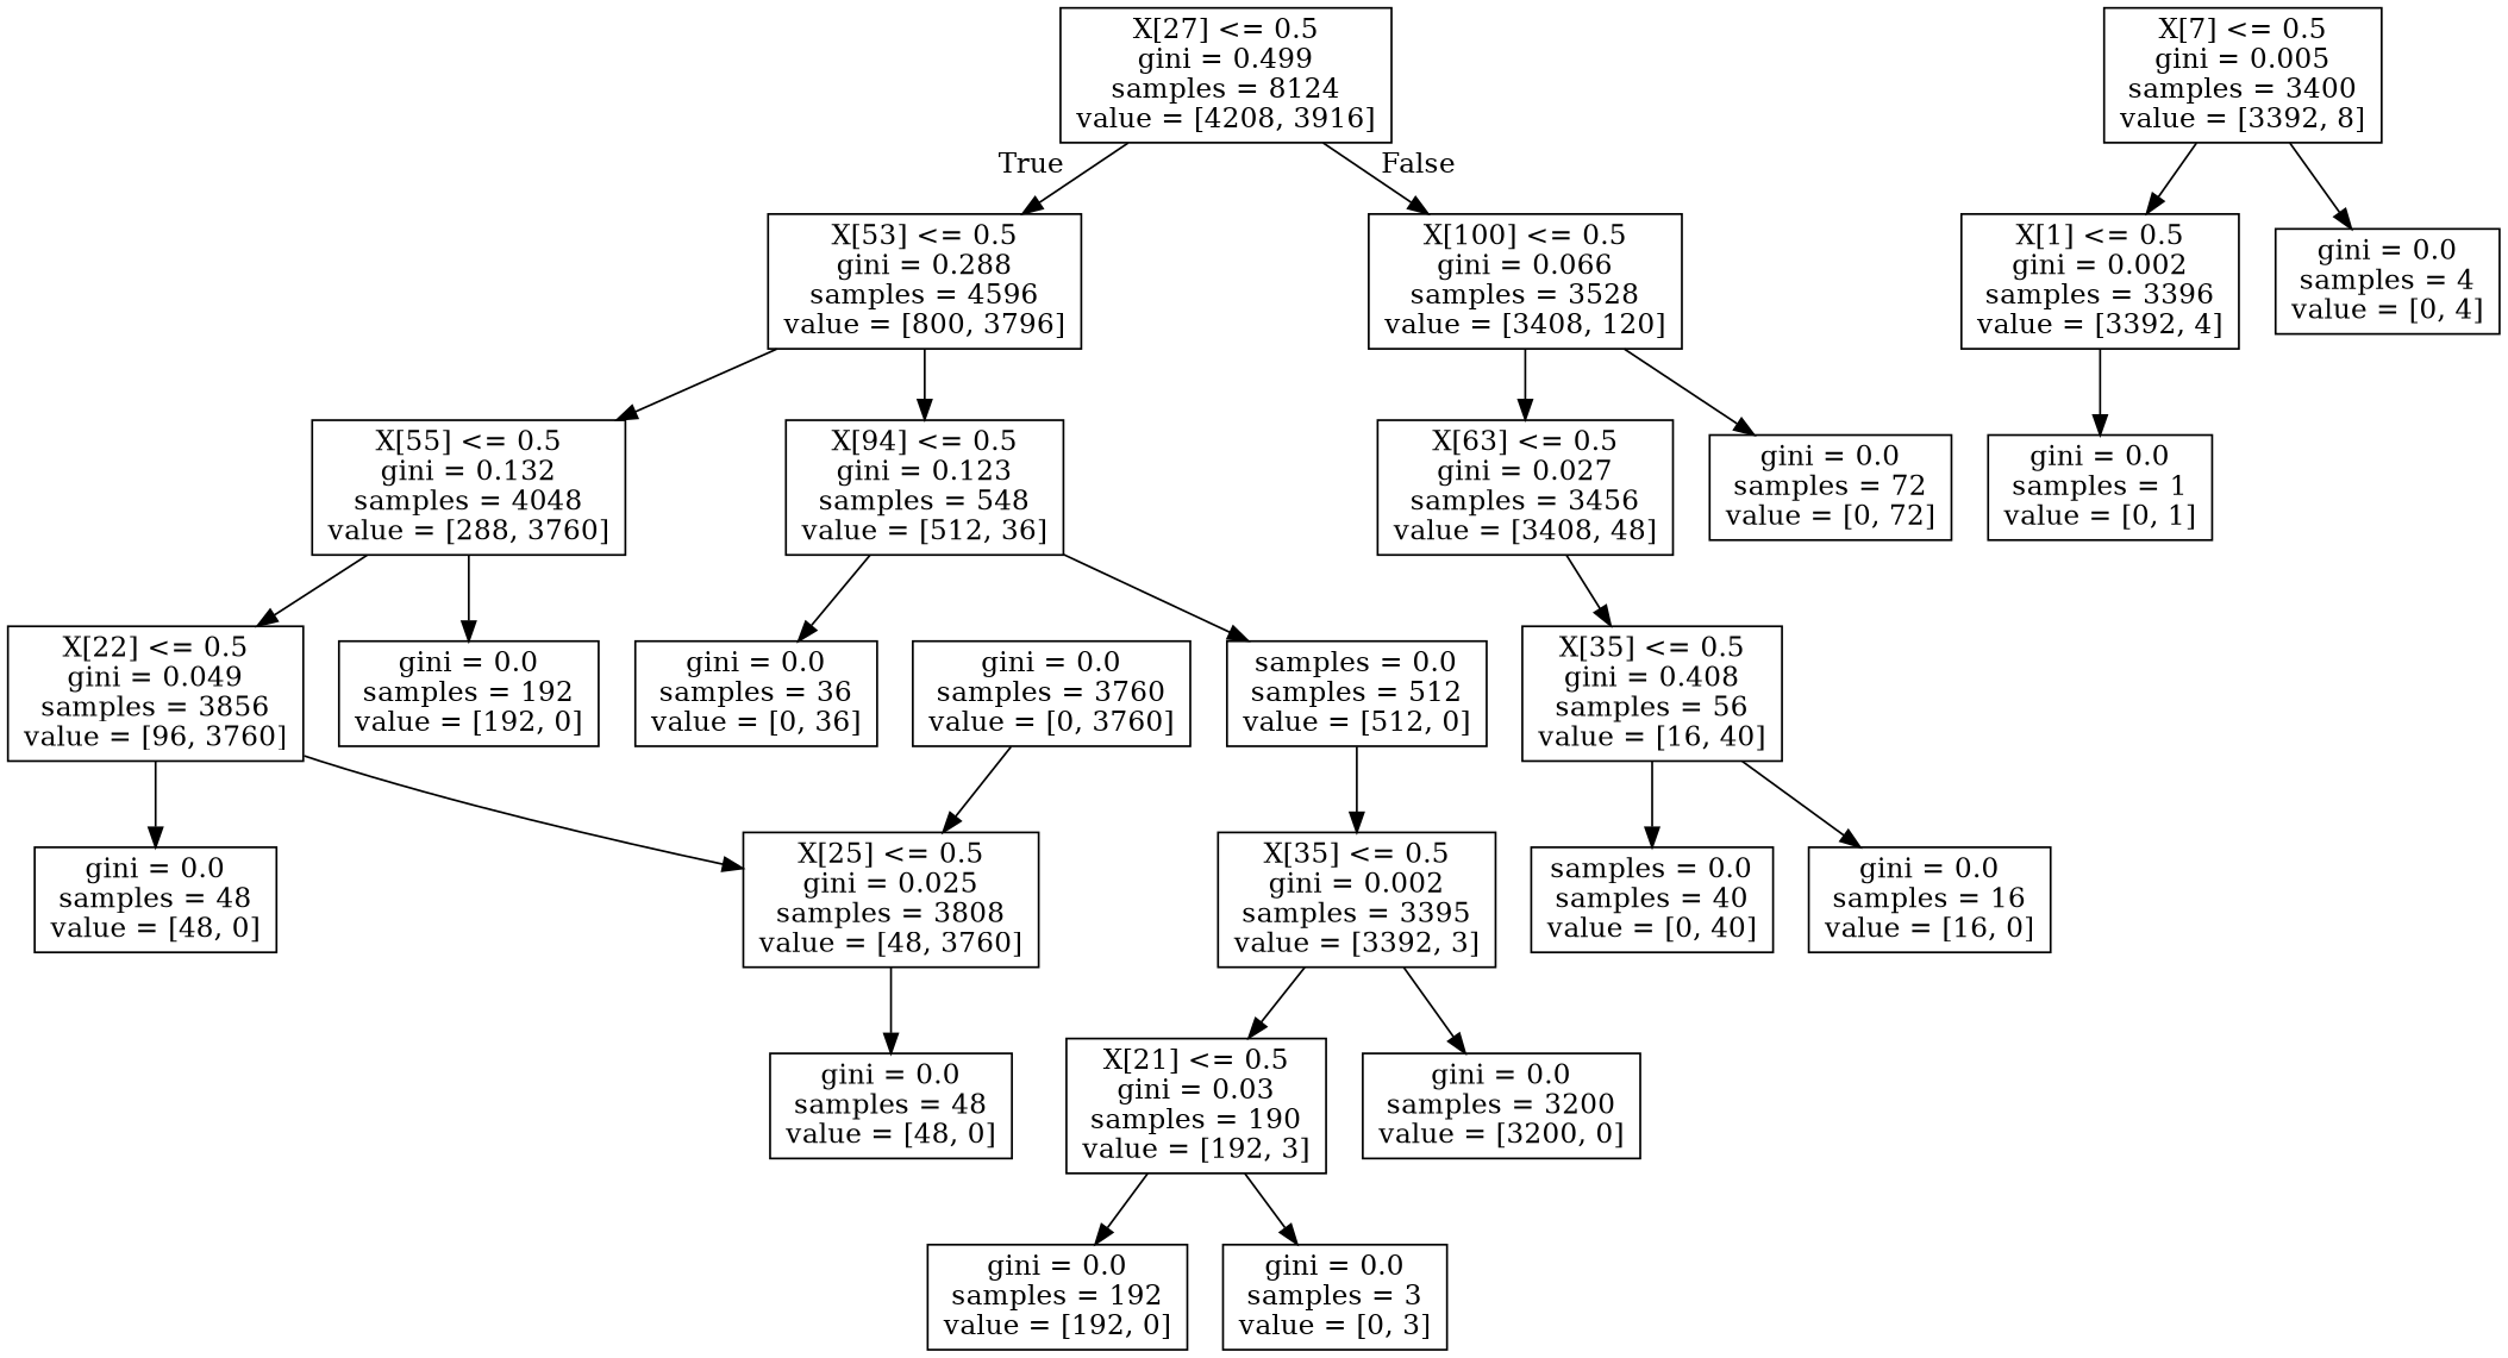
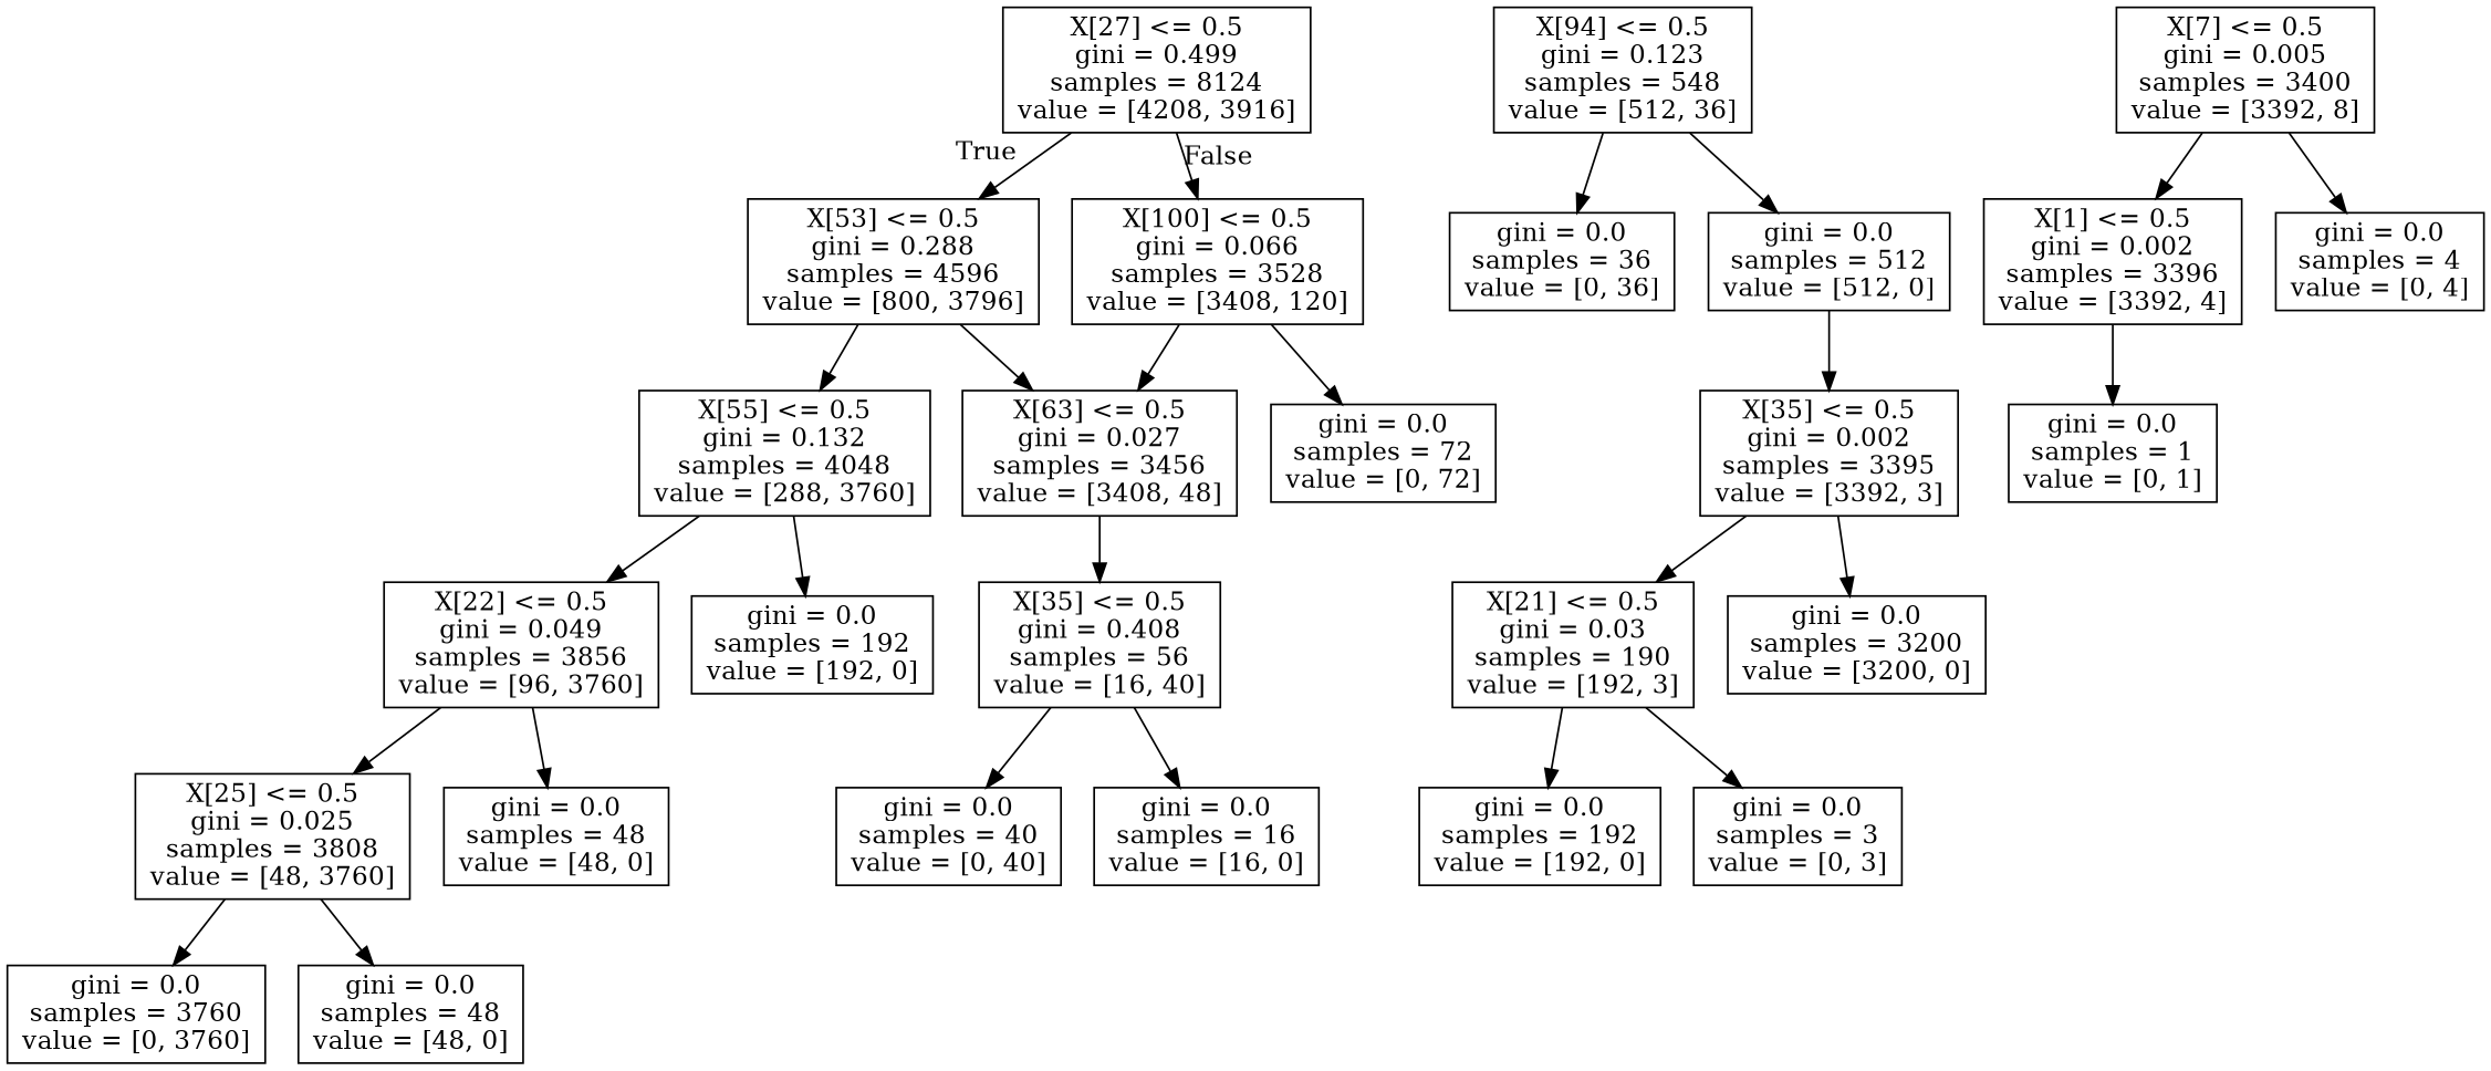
  digraph {
    node [shape=box]
    n1 [label="X[27] <= 0.5\ngini = 0.499\nsamples = 8124\nvalue = [4208, 3916]"]
    n2 [label="X[53] <= 0.5\ngini = 0.288\nsamples = 4596\nvalue = [800, 3796]"]
    n3 [label="X[100] <= 0.5\ngini = 0.066\nsamples = 3528\nvalue = [3408, 120]"]
    n4 [label="X[55] <= 0.5\ngini = 0.132\nsamples = 4048\nvalue = [288, 3760]"]
    n5 [label="X[94] <= 0.5\ngini = 0.123\nsamples = 548\nvalue = [512, 36]"]
    n6 [label="X[63] <= 0.5\ngini = 0.027\nsamples = 3456\nvalue = [3408, 48]"]
    n7 [label="gini = 0.0\nsamples = 72\nvalue = [0, 72]"]
    n8 [label="X[22] <= 0.5\ngini = 0.049\nsamples = 3856\nvalue = [96, 3760]"]
    n9 [label="gini = 0.0\nsamples = 192\nvalue = [192, 0]"]
    n10 [label="gini = 0.0\nsamples = 36\nvalue = [0, 36]"]
-   n11 [label="samples = 0.0\nsamples = 512\nvalue = [512, 0]"]
+   n11 [label="gini = 0.0\nsamples = 512\nvalue = [512, 0]"]
    n12 [label="X[25] <= 0.5\ngini = 0.025\nsamples = 3808\nvalue = [48, 3760]"]
    n13 [label="gini = 0.0\nsamples = 48\nvalue = [48, 0]"]
    n14 [label="gini = 0.0\nsamples = 3760\nvalue = [0, 3760]"]
    n15 [label="gini = 0.0\nsamples = 48\nvalue = [48, 0]"]
    n16 [label="X[35] <= 0.5\ngini = 0.002\nsamples = 3395\nvalue = [3392, 3]"]
    n17 [label="X[35] <= 0.5\ngini = 0.408\nsamples = 56\nvalue = [16, 40]"]
    n18 [label="X[7] <= 0.5\ngini = 0.005\nsamples = 3400\nvalue = [3392, 8]"]
    n19 [label="X[1] <= 0.5\ngini = 0.002\nsamples = 3396\nvalue = [3392, 4]"]
    n20 [label="gini = 0.0\nsamples = 4\nvalue = [0, 4]"]
-   n21 [label="samples = 0.0\nsamples = 40\nvalue = [0, 40]"]
+   n21 [label="gini = 0.0\nsamples = 40\nvalue = [0, 40]"]
    n22 [label="gini = 0.0\nsamples = 16\nvalue = [16, 0]"]
    n23 [label="gini = 0.0\nsamples = 1\nvalue = [0, 1]"]
    n24 [label="X[21] <= 0.5\ngini = 0.03\nsamples = 190\nvalue = [192, 3]"]
    n25 [label="gini = 0.0\nsamples = 3200\nvalue = [3200, 0]"]
    n26 [label="gini = 0.0\nsamples = 192\nvalue = [192, 0]"]
    n27 [label="gini = 0.0\nsamples = 3\nvalue = [0, 3]"]
    n1 -> n2 [headlabel=True labelangle=45 labeldistance=2.5]
    n1 -> n3 [headlabel=False labelangle=-45 labeldistance=2.5]
    n2 -> n4
-   n2 -> n5
+   n2 -> n6
    n3 -> n6
    n3 -> n7
    n4 -> n8
    n4 -> n9
    n5 -> n10
    n5 -> n11
    n6 -> n17
    n8 -> n12
    n8 -> n13
    n11 -> n16
-   n14 -> n12
+   n12 -> n14
    n12 -> n15
    n16 -> n24
    n16 -> n25
    n17 -> n21
    n17 -> n22
    n18 -> n19
    n18 -> n20
    n19 -> n23
    n24 -> n26
    n24 -> n27
  }
